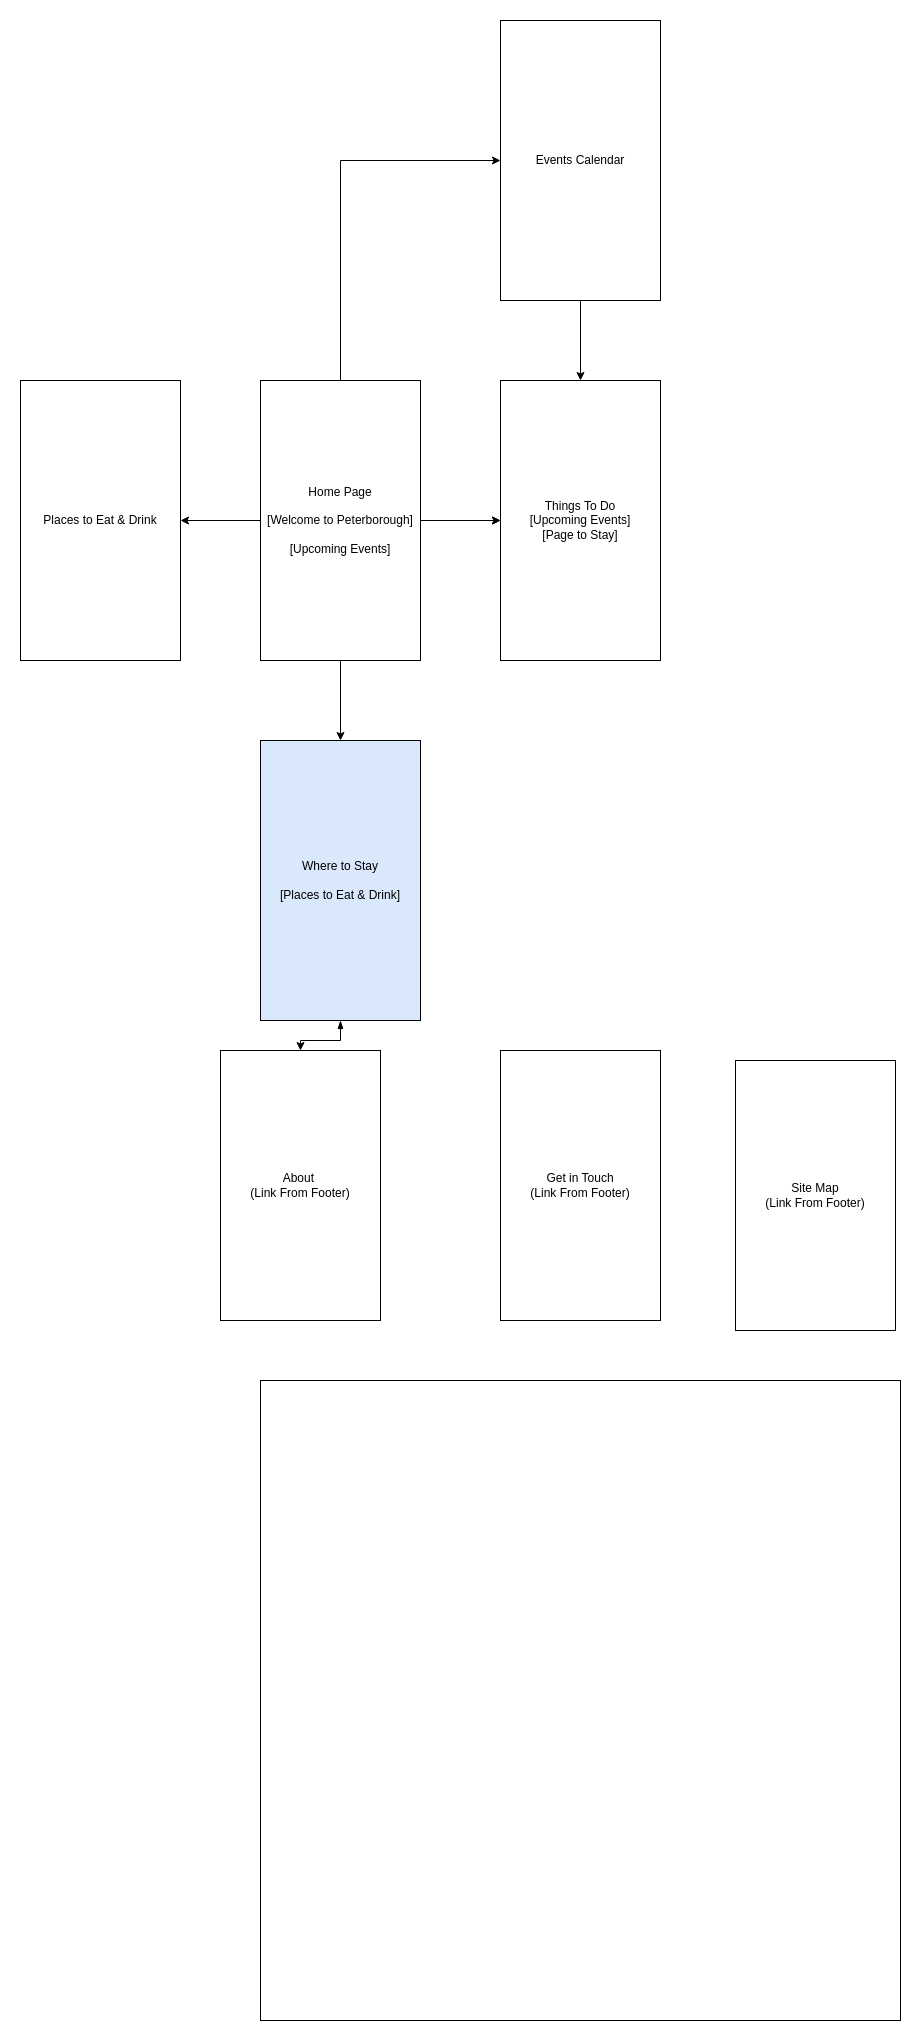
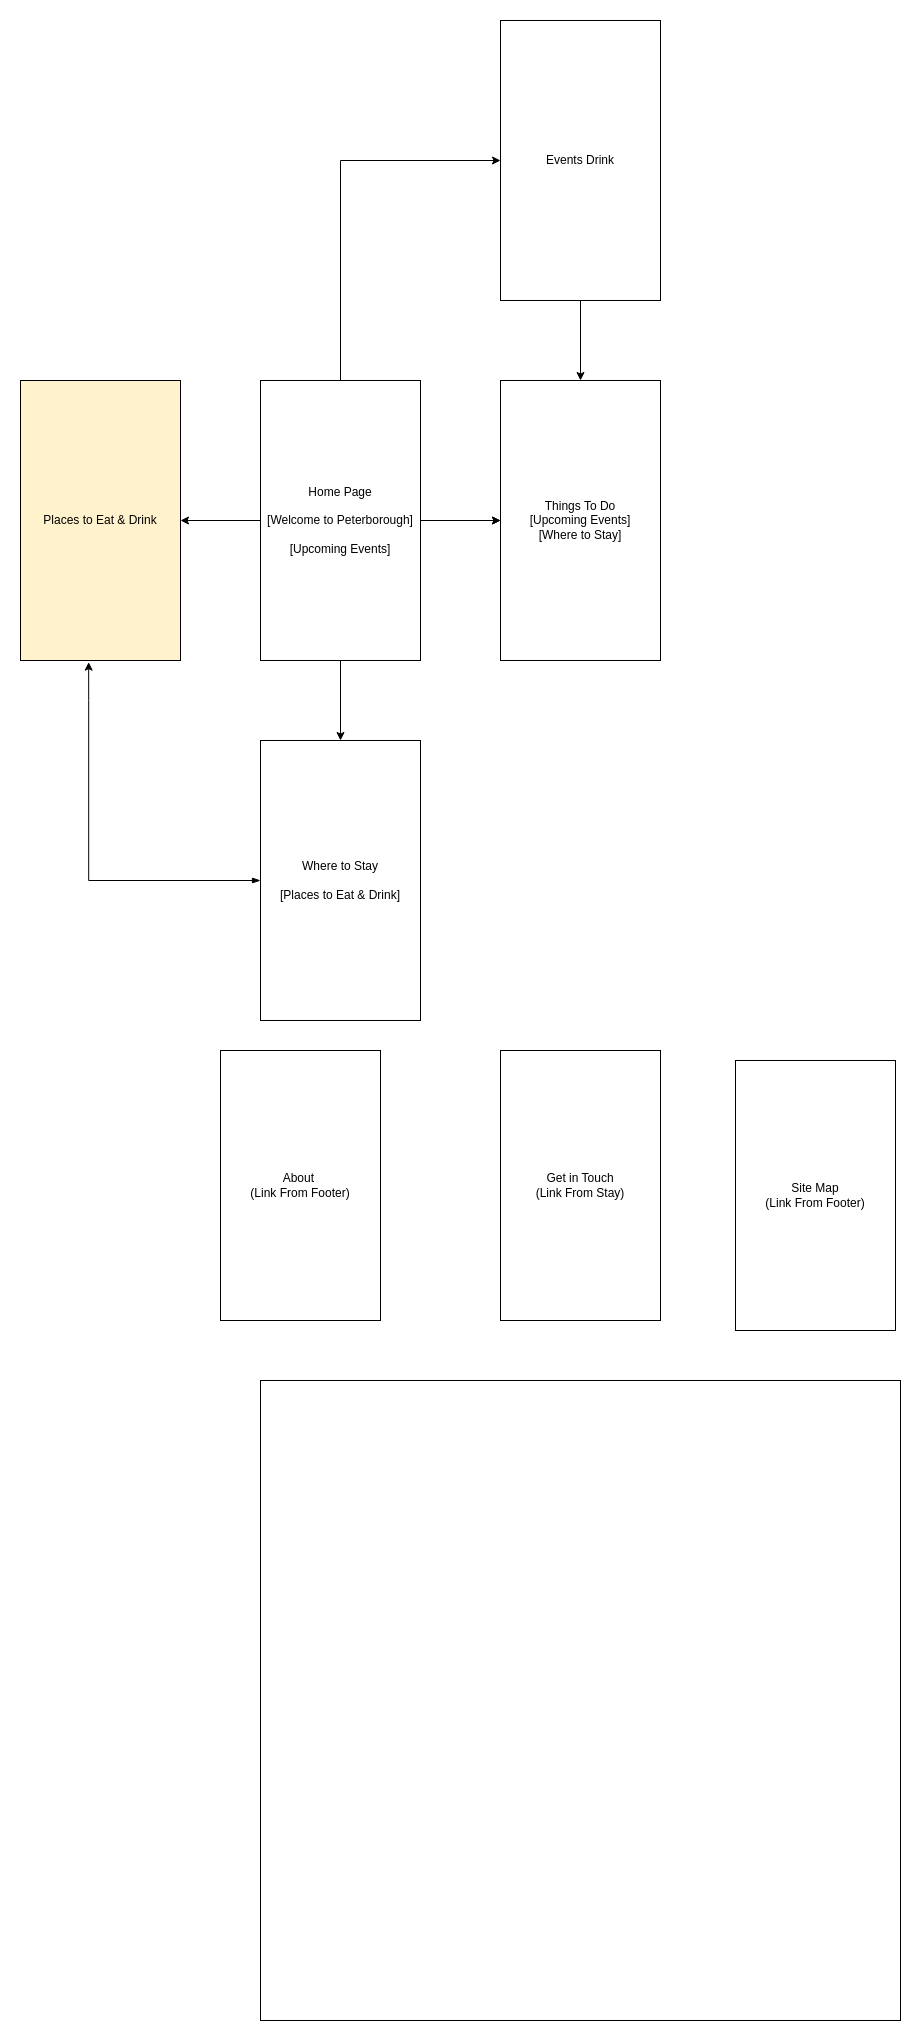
  <mxCell id="0" />
  <mxCell id="1" parent="0" />
  <mxCell id="2" value="" style="edgeStyle=orthogonalEdgeStyle;rounded=0;orthogonalLoop=1;jettySize=auto;html=1;" edge="1" parent="1" source="7" target="8"><mxGeometry relative="1" as="geometry" /></mxCell>
  <mxCell id="3" value="" style="edgeStyle=orthogonalEdgeStyle;rounded=0;orthogonalLoop=1;jettySize=auto;html=1;" edge="1" parent="1" source="7" target="9"><mxGeometry relative="1" as="geometry" /></mxCell>
  <mxCell id="4" value="" style="edgeStyle=orthogonalEdgeStyle;rounded=0;orthogonalLoop=1;jettySize=auto;html=1;" edge="1" parent="1" source="7" target="11"><mxGeometry relative="1" as="geometry" /></mxCell>
  <mxCell id="5" value="" style="edgeStyle=orthogonalEdgeStyle;rounded=0;orthogonalLoop=1;jettySize=auto;html=1;" edge="1" parent="1" source="7" target="12"><mxGeometry relative="1" as="geometry" /></mxCell>
  <mxCell id="6" style="edgeStyle=orthogonalEdgeStyle;rounded=0;orthogonalLoop=1;jettySize=auto;html=1;entryX=0;entryY=0.5;entryDx=0;entryDy=0;" edge="1" parent="1" source="7" target="14"><mxGeometry relative="1" as="geometry"><Array as="points"><mxPoint x="340" y="160" /></Array></mxGeometry></mxCell>
  <mxCell id="7" value="Home Page&lt;br&gt;&lt;br&gt;[Welcome to Peterborough]&lt;br&gt;&lt;br&gt;[Upcoming Events]" style="rounded=0;whiteSpace=wrap;html=1;" vertex="1" parent="1"><mxGeometry x="260" y="380" width="160" height="280" as="geometry" /></mxCell>
  <mxCell id="8" value="" style="rounded=0;whiteSpace=wrap;html=1;" vertex="1" parent="1"><mxGeometry x="500" y="380" width="160" height="280" as="geometry" /></mxCell>
- <mxCell id="9" value="Things To Do&lt;br&gt;[Upcoming Events]&lt;br&gt;[Page to Stay]" style="rounded=0;whiteSpace=wrap;html=1;" vertex="1" parent="1"><mxGeometry x="500" y="380" width="160" height="280" as="geometry" /></mxCell>
- <mxCell id="10" style="edgeStyle=orthogonalEdgeStyle;rounded=0;orthogonalLoop=1;jettySize=auto;html=1;startArrow=blockThin;startFill=1;" edge="1" parent="1" source="11" target="15"><mxGeometry relative="1" as="geometry" /></mxCell>
- <mxCell id="11" value="Where to Stay&lt;br&gt;&lt;br&gt;[Places to Eat &amp;amp; Drink]" style="rounded=0;whiteSpace=wrap;html=1;fillColor=#dae8fc;" vertex="1" parent="1"><mxGeometry x="260" y="740" width="160" height="280" as="geometry" /></mxCell>
- <mxCell id="12" value="Places to Eat &amp;amp; Drink" style="rounded=0;whiteSpace=wrap;html=1;" vertex="1" parent="1"><mxGeometry x="20" y="380" width="160" height="280" as="geometry" /></mxCell>
+ <mxCell id="9" value="Things To Do&lt;br&gt;[Upcoming Events]&lt;br&gt;[Where to Stay]" style="rounded=0;whiteSpace=wrap;html=1;" vertex="1" parent="1"><mxGeometry x="500" y="380" width="160" height="280" as="geometry" /></mxCell>
+ <mxCell id="10" style="edgeStyle=orthogonalEdgeStyle;rounded=0;orthogonalLoop=1;jettySize=auto;html=1;entryX=0.426;entryY=1.006;entryDx=0;entryDy=0;entryPerimeter=0;startArrow=blockThin;startFill=1;" edge="1" parent="1" source="11" target="12"><mxGeometry relative="1" as="geometry" /></mxCell>
+ <mxCell id="11" value="Where to Stay&lt;br&gt;&lt;br&gt;[Places to Eat &amp;amp; Drink]" style="rounded=0;whiteSpace=wrap;html=1;" vertex="1" parent="1"><mxGeometry x="260" y="740" width="160" height="280" as="geometry" /></mxCell>
+ <mxCell id="12" value="Places to Eat &amp;amp; Drink" style="rounded=0;whiteSpace=wrap;html=1;fillColor=#fff2cc;" vertex="1" parent="1"><mxGeometry x="20" y="380" width="160" height="280" as="geometry" /></mxCell>
  <mxCell id="13" value="" style="edgeStyle=orthogonalEdgeStyle;rounded=0;orthogonalLoop=1;jettySize=auto;html=1;" edge="1" parent="1" source="14" target="9"><mxGeometry relative="1" as="geometry" /></mxCell>
- <mxCell id="14" value="Events Calendar" style="rounded=0;whiteSpace=wrap;html=1;" vertex="1" parent="1"><mxGeometry x="500" y="20" width="160" height="280" as="geometry" /></mxCell>
+ <mxCell id="14" value="Events Drink" style="rounded=0;whiteSpace=wrap;html=1;" vertex="1" parent="1"><mxGeometry x="500" y="20" width="160" height="280" as="geometry" /></mxCell>
  <mxCell id="15" value="About&amp;nbsp;&lt;br&gt;(Link From Footer)" style="whiteSpace=wrap;html=1;" vertex="1" parent="1"><mxGeometry x="220" y="1050" width="160" height="270" as="geometry" /></mxCell>
- <mxCell id="16" value="Get in Touch&lt;br&gt;(Link From Footer)" style="whiteSpace=wrap;html=1;" vertex="1" parent="1"><mxGeometry x="500" y="1050" width="160" height="270" as="geometry" /></mxCell>
+ <mxCell id="16" value="Get in Touch&lt;br&gt;(Link From Stay)" style="whiteSpace=wrap;html=1;" vertex="1" parent="1"><mxGeometry x="500" y="1050" width="160" height="270" as="geometry" /></mxCell>
  <mxCell id="17" value="Site Map&lt;br&gt;(Link From Footer)" style="whiteSpace=wrap;html=1;" vertex="1" parent="1"><mxGeometry x="735" y="1060" width="160" height="270" as="geometry" /></mxCell>
  <mxCell id="18" value="" style="whiteSpace=wrap;html=1;aspect=fixed;" vertex="1" parent="1"><mxGeometry x="260" y="1380" width="640" height="640" as="geometry" /></mxCell>
